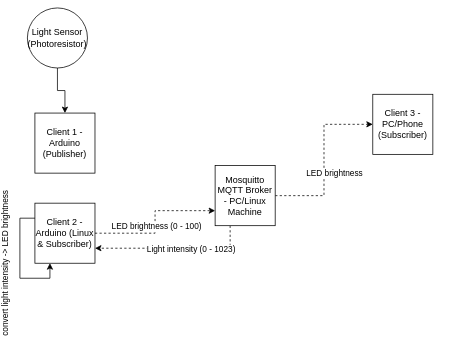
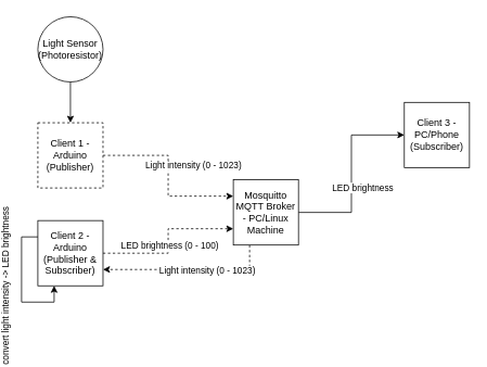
  <mxCell id="0" />
  <mxCell id="1" parent="0" />
  <mxCell id="2" style="edgeStyle=orthogonalEdgeStyle;rounded=0;orthogonalLoop=1;jettySize=auto;html=1;exitX=0.25;exitY=1;exitDx=0;exitDy=0;entryX=1;entryY=0.75;entryDx=0;entryDy=0;dashed=1;" edge="1" parent="1" source="6" target="12"><mxGeometry relative="1" as="geometry" /></mxCell>
  <mxCell id="3" value="Light intensity (0 - 1023)" style="edgeLabel;html=1;align=center;verticalAlign=middle;resizable=0;points=[];" vertex="1" connectable="0" parent="2"><mxGeometry x="-0.212" y="1" relative="1" as="geometry"><mxPoint as="offset" /></mxGeometry></mxCell>
- <mxCell id="4" style="edgeStyle=orthogonalEdgeStyle;rounded=0;orthogonalLoop=1;jettySize=auto;html=1;exitX=1;exitY=0.5;exitDx=0;exitDy=0;entryX=0;entryY=0.5;entryDx=0;entryDy=0;dashed=1;" edge="1" parent="1" source="6" target="13"><mxGeometry relative="1" as="geometry" /></mxCell>
+ <mxCell id="4" style="edgeStyle=orthogonalEdgeStyle;rounded=0;orthogonalLoop=1;jettySize=auto;html=1;exitX=1;exitY=0.5;exitDx=0;exitDy=0;entryX=0;entryY=0.5;entryDx=0;entryDy=0;dashed=0;" edge="1" parent="1" source="6" target="13"><mxGeometry relative="1" as="geometry" /></mxCell>
  <mxCell id="5" value="LED brightness" style="edgeLabel;html=1;align=center;verticalAlign=middle;resizable=0;points=[];" vertex="1" connectable="0" parent="4"><mxGeometry x="-0.249" y="-2" relative="1" as="geometry"><mxPoint x="11" y="-12" as="offset" /></mxGeometry></mxCell>
  <mxCell id="6" value="Mosquitto MQTT Broker - PC/Linux Machine" style="whiteSpace=wrap;html=1;aspect=fixed;" vertex="1" parent="1"><mxGeometry x="260" y="220" width="80" height="80" as="geometry" /></mxCell>
- <mxCell id="9" value="Client 1 - Arduino (Publisher)" style="whiteSpace=wrap;html=1;aspect=fixed;" vertex="1" parent="1"><mxGeometry x="20" y="150" width="80" height="80" as="geometry" /></mxCell>
+ <mxCell id="7" style="edgeStyle=orthogonalEdgeStyle;rounded=0;orthogonalLoop=1;jettySize=auto;html=1;exitX=1;exitY=0.5;exitDx=0;exitDy=0;entryX=0;entryY=0.25;entryDx=0;entryDy=0;dashed=1;" edge="1" parent="1" source="9" target="6"><mxGeometry relative="1" as="geometry" /></mxCell>
+ <mxCell id="8" value="Light intensity (0 - 1023)" style="edgeLabel;html=1;align=center;verticalAlign=middle;resizable=0;points=[];" vertex="1" connectable="0" parent="7"><mxGeometry x="-0.097" y="-2" relative="1" as="geometry"><mxPoint x="32" y="-3" as="offset" /></mxGeometry></mxCell>
+ <mxCell id="9" value="Client 1 - Arduino (Publisher)" style="whiteSpace=wrap;html=1;aspect=fixed;dashed=1;" vertex="1" parent="1"><mxGeometry x="20" y="150" width="80" height="80" as="geometry" /></mxCell>
  <mxCell id="10" style="edgeStyle=orthogonalEdgeStyle;rounded=0;orthogonalLoop=1;jettySize=auto;html=1;exitX=1;exitY=0.5;exitDx=0;exitDy=0;entryX=0;entryY=0.75;entryDx=0;entryDy=0;dashed=1;" edge="1" parent="1" source="12" target="6"><mxGeometry relative="1" as="geometry" /></mxCell>
  <mxCell id="11" value="LED brightness (0 - 100)" style="edgeLabel;html=1;align=center;verticalAlign=middle;resizable=0;points=[];" vertex="1" connectable="0" parent="10"><mxGeometry x="-0.476" y="3" relative="1" as="geometry"><mxPoint x="31" y="-7" as="offset" /></mxGeometry></mxCell>
- <mxCell id="12" value="Client 2 - Arduino (Linux &amp;amp; Subscriber)" style="whiteSpace=wrap;html=1;aspect=fixed;" vertex="1" parent="1"><mxGeometry x="20" y="270" width="80" height="80" as="geometry" /></mxCell>
+ <mxCell id="12" value="Client 2 - Arduino (Publisher &amp;amp; Subscriber)" style="whiteSpace=wrap;html=1;aspect=fixed;" vertex="1" parent="1"><mxGeometry x="20" y="270" width="80" height="80" as="geometry" /></mxCell>
  <mxCell id="13" value="Client 3 - PC/Phone (Subscriber)" style="whiteSpace=wrap;html=1;aspect=fixed;" vertex="1" parent="1"><mxGeometry x="470" y="125" width="80" height="80" as="geometry" /></mxCell>
  <mxCell id="14" style="edgeStyle=orthogonalEdgeStyle;rounded=0;orthogonalLoop=1;jettySize=auto;html=1;exitX=0.5;exitY=1;exitDx=0;exitDy=0;entryX=0.5;entryY=0;entryDx=0;entryDy=0;" edge="1" parent="1" source="15" target="9"><mxGeometry relative="1" as="geometry" /></mxCell>
- <mxCell id="15" value="Light Sensor (Photoresistor)" style="ellipse;whiteSpace=wrap;html=1;aspect=fixed;" vertex="1" parent="1"><mxGeometry x="10" y="10" width="80" height="80" as="geometry" /></mxCell>
+ <mxCell id="15" value="Light Sensor (Photoresistor)" style="ellipse;whiteSpace=wrap;html=1;aspect=fixed;" vertex="1" parent="1"><mxGeometry x="20" y="20" width="80" height="80" as="geometry" /></mxCell>
  <mxCell id="16" style="edgeStyle=orthogonalEdgeStyle;rounded=0;orthogonalLoop=1;jettySize=auto;html=1;exitX=0;exitY=0.25;exitDx=0;exitDy=0;entryX=0.25;entryY=1;entryDx=0;entryDy=0;" edge="1" parent="1" source="12" target="12"><mxGeometry relative="1" as="geometry" /></mxCell>
  <mxCell id="17" value="convert light intensity -&amp;gt; LED brightness&amp;nbsp;" style="edgeLabel;html=1;align=center;verticalAlign=middle;resizable=0;points=[];rotation=-90;" vertex="1" connectable="0" parent="16"><mxGeometry x="-0.247" y="-2" relative="1" as="geometry"><mxPoint x="-18" y="20" as="offset" /></mxGeometry></mxCell>
